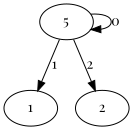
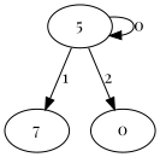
  digraph {
    fontname="Playfair Display"
    node [fontname="Playfair Display"]
    edge [fontname="Playfair Display"]
    n1 [label=5]
-   n2 [label=1]
-   n3 [label=2]
+   n2 [label=7]
+   n3 [label=0]
    n1 -> n1 [label=0]
    n1 -> n2 [label=1]
    n1 -> n3 [label=2]
  }
